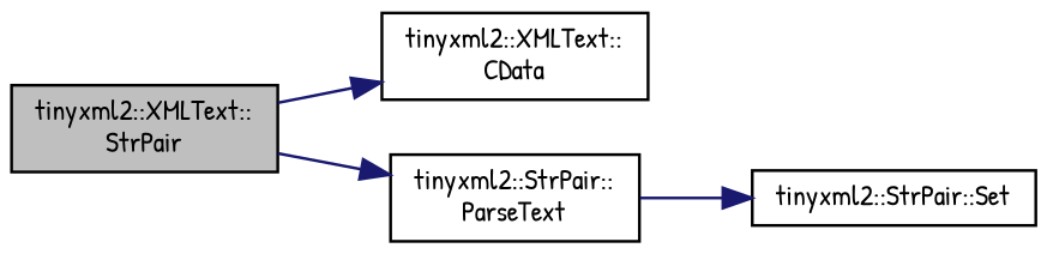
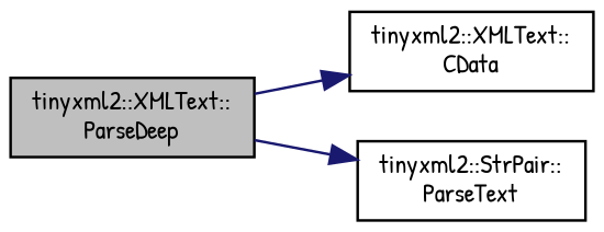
  digraph {
    fontname="Patrick Hand"
    rankdir=LR
    node [color=black fillcolor=white fontname="Patrick Hand" fontsize=10 shape=record style=filled]
    edge [color=midnightblue fontname="Patrick Hand" fontsize=10 labelfontname=Helvetica labelfontsize=10 style=solid]
-   n1 [fillcolor=grey75 fontcolor=black height=0.2 label="tinyxml2::XMLText::\lStrPair" width=0.4]
+   n1 [fillcolor=grey75 fontcolor=black height=0.2 label="tinyxml2::XMLText::\lParseDeep" width=0.4]
    n2 [height=0.2 label="tinyxml2::XMLText::\lCData" width=0.4]
    n3 [height=0.2 label="tinyxml2::StrPair::\lParseText" width=0.4]
-   n4 [height=0.2 label="tinyxml2::StrPair::Set" width=0.4]
    n1 -> n2
    n1 -> n3
-   n3 -> n4
  }
